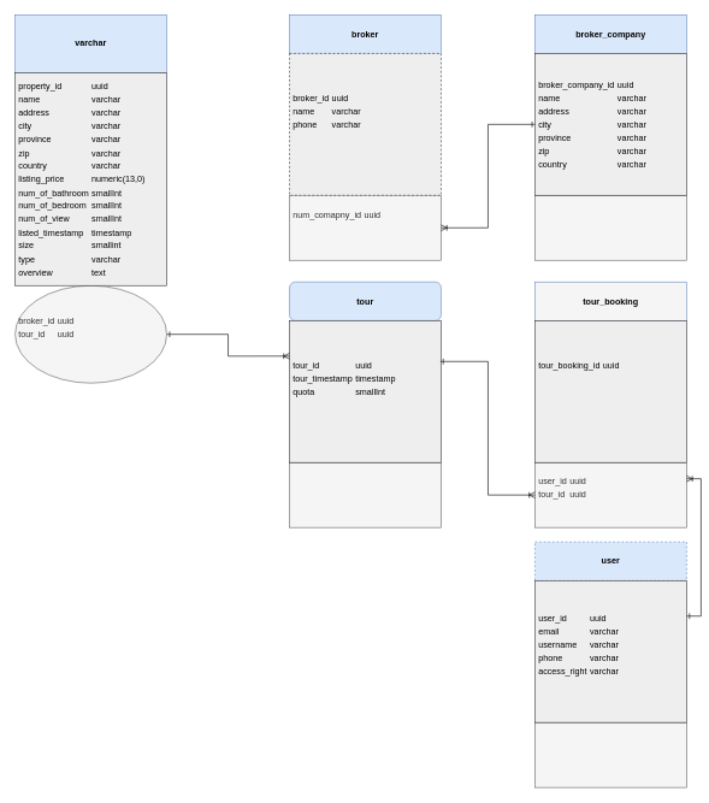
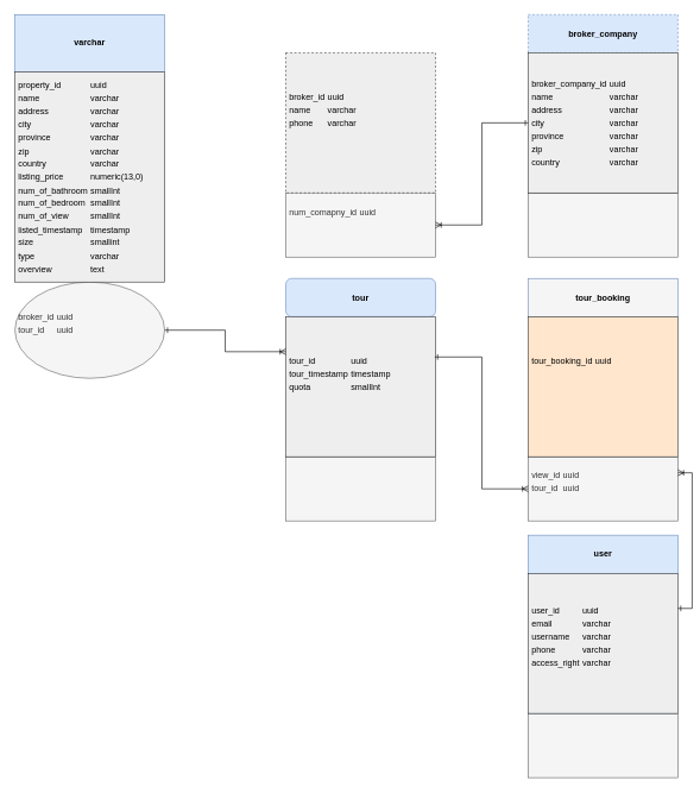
  <mxCell id="0" />
  <mxCell id="1" parent="0" />
  <mxCell id="2" value="" style="group" parent="1" vertex="1" connectable="0"><mxGeometry x="20" y="20" width="210" height="510" as="geometry" /></mxCell>
  <mxCell id="3" value="&lt;table&gt;&lt;tbody&gt;&lt;tr&gt;&lt;td&gt;broker_id&lt;/td&gt;&lt;td&gt;uuid&lt;/td&gt;&lt;/tr&gt;&lt;tr&gt;&lt;td&gt;tour_id&lt;/td&gt;&lt;td&gt;uuid&lt;/td&gt;&lt;/tr&gt;&lt;tr&gt;&lt;td&gt;&lt;br&gt;&lt;/td&gt;&lt;td&gt;&lt;br&gt;&lt;/td&gt;&lt;/tr&gt;&lt;/tbody&gt;&lt;/table&gt;" style="ellipse;whiteSpace=wrap;html=1;fillColor=#f5f5f5;fontColor=#333333;strokeColor=#666666;align=left;" parent="2" vertex="1"><mxGeometry y="375" width="210" height="135.0" as="geometry" /></mxCell>
  <mxCell id="4" value="&lt;b&gt;varchar&lt;/b&gt;" style="rounded=0;whiteSpace=wrap;html=1;fillColor=#dae8fc;strokeColor=#6c8ebf;" parent="2" vertex="1"><mxGeometry width="210" height="80.355" as="geometry" /></mxCell>
  <mxCell id="5" value="&lt;table&gt;&lt;tbody&gt;&lt;tr&gt;&lt;td&gt;property_id&lt;/td&gt;&lt;td&gt;uuid&lt;/td&gt;&lt;/tr&gt;&lt;tr&gt;&lt;td&gt;name&lt;/td&gt;&lt;td&gt;varchar&lt;/td&gt;&lt;/tr&gt;&lt;tr&gt;&lt;td&gt;address&lt;/td&gt;&lt;td&gt;varchar&lt;/td&gt;&lt;/tr&gt;&lt;tr&gt;&lt;td&gt;city&lt;/td&gt;&lt;td&gt;varchar&lt;/td&gt;&lt;/tr&gt;&lt;tr&gt;&lt;td&gt;province&lt;/td&gt;&lt;td&gt;varchar&lt;/td&gt;&lt;/tr&gt;&lt;tr&gt;&lt;td&gt;zip&lt;/td&gt;&lt;td&gt;varchar&lt;/td&gt;&lt;/tr&gt;&lt;tr&gt;&lt;td&gt;country&lt;/td&gt;&lt;td&gt;varchar&lt;/td&gt;&lt;/tr&gt;&lt;tr&gt;&lt;td&gt;listing_price&lt;/td&gt;&lt;td&gt;numeric(13,0)&lt;/td&gt;&lt;/tr&gt;&lt;tr&gt;&lt;td&gt;num_of_bathroom&lt;/td&gt;&lt;td&gt;smallInt&lt;/td&gt;&lt;/tr&gt;&lt;tr&gt;&lt;td&gt;num_of_bedroom&lt;/td&gt;&lt;td&gt;smallInt&lt;br&gt;&lt;/td&gt;&lt;/tr&gt;&lt;tr&gt;&lt;td&gt;num_of_view&lt;/td&gt;&lt;td&gt;smallInt&lt;/td&gt;&lt;/tr&gt;&lt;tr&gt;&lt;td&gt;listed_timestamp&lt;/td&gt;&lt;td&gt;timestamp&lt;/td&gt;&lt;/tr&gt;&lt;tr&gt;&lt;td&gt;size&lt;/td&gt;&lt;td&gt;smallint&lt;/td&gt;&lt;/tr&gt;&lt;tr&gt;&lt;td&gt;type&lt;/td&gt;&lt;td&gt;varchar&lt;/td&gt;&lt;/tr&gt;&lt;tr&gt;&lt;td&gt;overview&lt;/td&gt;&lt;td&gt;text&lt;/td&gt;&lt;/tr&gt;&lt;/tbody&gt;&lt;/table&gt;" style="rounded=0;whiteSpace=wrap;html=1;fillColor=#eeeeee;strokeColor=#36393d;align=left;" parent="2" vertex="1"><mxGeometry y="80.355" width="210" height="294.645" as="geometry" /></mxCell>
  <mxCell id="6" value="" style="group" parent="1" vertex="1" connectable="0"><mxGeometry x="400" y="20" width="210" height="340" as="geometry" /></mxCell>
  <mxCell id="7" value="&lt;table&gt;&lt;tbody&gt;&lt;tr&gt;&lt;td&gt;num_comapny_id&lt;/td&gt;&lt;td&gt;uuid&lt;/td&gt;&lt;/tr&gt;&lt;tr&gt;&lt;td&gt;&lt;br&gt;&lt;/td&gt;&lt;td&gt;&lt;br&gt;&lt;/td&gt;&lt;/tr&gt;&lt;tr&gt;&lt;td&gt;&lt;br&gt;&lt;/td&gt;&lt;td&gt;&lt;br&gt;&lt;/td&gt;&lt;/tr&gt;&lt;/tbody&gt;&lt;/table&gt;" style="rounded=0;whiteSpace=wrap;html=1;fillColor=#f5f5f5;fontColor=#333333;strokeColor=#666666;align=left;" parent="6" vertex="1"><mxGeometry y="250" width="210" height="90" as="geometry" /></mxCell>
- <mxCell id="8" value="&lt;b&gt;broker&lt;/b&gt;" style="rounded=0;whiteSpace=wrap;html=1;fillColor=#dae8fc;strokeColor=#6c8ebf;" parent="6" vertex="1"><mxGeometry width="210" height="53.57" as="geometry" /></mxCell>
  <mxCell id="9" value="&lt;table&gt;&lt;tbody&gt;&lt;tr&gt;&lt;td&gt;broker_id&lt;/td&gt;&lt;td&gt;uuid&lt;/td&gt;&lt;/tr&gt;&lt;tr&gt;&lt;td&gt;name&lt;/td&gt;&lt;td&gt;varchar&lt;/td&gt;&lt;/tr&gt;&lt;tr&gt;&lt;td&gt;phone&lt;/td&gt;&lt;td&gt;varchar&lt;/td&gt;&lt;/tr&gt;&lt;tr&gt;&lt;td&gt;&lt;br&gt;&lt;/td&gt;&lt;td&gt;&lt;br&gt;&lt;/td&gt;&lt;/tr&gt;&lt;tr&gt;&lt;td&gt;&lt;br&gt;&lt;/td&gt;&lt;td&gt;&lt;br&gt;&lt;/td&gt;&lt;/tr&gt;&lt;/tbody&gt;&lt;/table&gt;" style="rounded=0;whiteSpace=wrap;html=1;fillColor=#eeeeee;strokeColor=#36393d;align=left;dashed=1;" parent="6" vertex="1"><mxGeometry y="53.57" width="210" height="196.43" as="geometry" /></mxCell>
  <mxCell id="10" value="" style="group" parent="1" vertex="1" connectable="0"><mxGeometry x="400" y="390" width="210" height="340" as="geometry" /></mxCell>
  <mxCell id="11" value="&lt;table&gt;&lt;tbody&gt;&lt;tr&gt;&lt;td&gt;&lt;br&gt;&lt;/td&gt;&lt;td&gt;&lt;br&gt;&lt;/td&gt;&lt;/tr&gt;&lt;tr&gt;&lt;td&gt;&lt;br&gt;&lt;/td&gt;&lt;td&gt;&lt;br&gt;&lt;/td&gt;&lt;/tr&gt;&lt;tr&gt;&lt;td&gt;&lt;br&gt;&lt;/td&gt;&lt;td&gt;&lt;br&gt;&lt;/td&gt;&lt;/tr&gt;&lt;/tbody&gt;&lt;/table&gt;" style="rounded=0;whiteSpace=wrap;html=1;fillColor=#f5f5f5;fontColor=#333333;strokeColor=#666666;align=left;" parent="10" vertex="1"><mxGeometry y="250" width="210" height="90" as="geometry" /></mxCell>
  <mxCell id="12" value="&lt;b&gt;tour&lt;/b&gt;" style="whiteSpace=wrap;html=1;fillColor=#dae8fc;strokeColor=#6c8ebf;rounded=1;" parent="10" vertex="1"><mxGeometry width="210" height="53.57" as="geometry" /></mxCell>
  <mxCell id="13" value="&lt;table&gt;&lt;tbody&gt;&lt;tr&gt;&lt;td&gt;tour_id&lt;/td&gt;&lt;td&gt;uuid&lt;/td&gt;&lt;/tr&gt;&lt;tr&gt;&lt;td&gt;tour_timestamp&lt;/td&gt;&lt;td&gt;timestamp&lt;/td&gt;&lt;/tr&gt;&lt;tr&gt;&lt;td&gt;quota&lt;/td&gt;&lt;td&gt;smallInt&lt;/td&gt;&lt;/tr&gt;&lt;tr&gt;&lt;td&gt;&lt;br&gt;&lt;/td&gt;&lt;td&gt;&lt;br&gt;&lt;/td&gt;&lt;/tr&gt;&lt;tr&gt;&lt;td&gt;&lt;br&gt;&lt;/td&gt;&lt;td&gt;&lt;br&gt;&lt;/td&gt;&lt;/tr&gt;&lt;/tbody&gt;&lt;/table&gt;" style="rounded=0;whiteSpace=wrap;html=1;fillColor=#eeeeee;strokeColor=#36393d;align=left;" parent="10" vertex="1"><mxGeometry y="53.57" width="210" height="196.43" as="geometry" /></mxCell>
  <mxCell id="14" style="edgeStyle=orthogonalEdgeStyle;rounded=0;orthogonalLoop=1;jettySize=auto;html=1;exitX=1;exitY=0.5;exitDx=0;exitDy=0;entryX=0;entryY=0.25;entryDx=0;entryDy=0;endArrow=ERoneToMany;endFill=0;startArrow=ERone;startFill=0;" parent="1" source="3" target="13" edge="1"><mxGeometry relative="1" as="geometry" /></mxCell>
  <mxCell id="15" value="" style="group" parent="1" vertex="1" connectable="0"><mxGeometry x="740" y="390" width="210" height="340" as="geometry" /></mxCell>
- <mxCell id="16" value="&lt;table&gt;&lt;tbody&gt;&lt;tr&gt;&lt;td&gt;user_id&lt;/td&gt;&lt;td&gt;uuid&lt;/td&gt;&lt;/tr&gt;&lt;tr&gt;&lt;td&gt;tour_id&lt;/td&gt;&lt;td&gt;uuid&lt;/td&gt;&lt;/tr&gt;&lt;tr&gt;&lt;td&gt;&lt;br&gt;&lt;/td&gt;&lt;td&gt;&lt;br&gt;&lt;/td&gt;&lt;/tr&gt;&lt;/tbody&gt;&lt;/table&gt;" style="rounded=0;whiteSpace=wrap;html=1;fillColor=#f5f5f5;fontColor=#333333;strokeColor=#666666;align=left;" parent="15" vertex="1"><mxGeometry y="250" width="210" height="90" as="geometry" /></mxCell>
+ <mxCell id="16" value="&lt;table&gt;&lt;tbody&gt;&lt;tr&gt;&lt;td&gt;view_id&lt;/td&gt;&lt;td&gt;uuid&lt;/td&gt;&lt;/tr&gt;&lt;tr&gt;&lt;td&gt;tour_id&lt;/td&gt;&lt;td&gt;uuid&lt;/td&gt;&lt;/tr&gt;&lt;tr&gt;&lt;td&gt;&lt;br&gt;&lt;/td&gt;&lt;td&gt;&lt;br&gt;&lt;/td&gt;&lt;/tr&gt;&lt;/tbody&gt;&lt;/table&gt;" style="rounded=0;whiteSpace=wrap;html=1;fillColor=#f5f5f5;fontColor=#333333;strokeColor=#666666;align=left;" parent="15" vertex="1"><mxGeometry y="250" width="210" height="90" as="geometry" /></mxCell>
  <mxCell id="17" value="&lt;b&gt;tour_booking&lt;/b&gt;" style="rounded=0;whiteSpace=wrap;html=1;fillColor=#f5f5f5;strokeColor=#6c8ebf;" parent="15" vertex="1"><mxGeometry width="210" height="53.57" as="geometry" /></mxCell>
- <mxCell id="18" value="&lt;table&gt;&lt;tbody&gt;&lt;tr&gt;&lt;td&gt;tour_booking_id&lt;/td&gt;&lt;td&gt;uuid&lt;/td&gt;&lt;/tr&gt;&lt;tr&gt;&lt;td&gt;&lt;br&gt;&lt;/td&gt;&lt;td&gt;&lt;br&gt;&lt;/td&gt;&lt;/tr&gt;&lt;tr&gt;&lt;td&gt;&lt;br&gt;&lt;/td&gt;&lt;td&gt;&lt;br&gt;&lt;/td&gt;&lt;/tr&gt;&lt;tr&gt;&lt;td&gt;&lt;br&gt;&lt;/td&gt;&lt;td&gt;&lt;br&gt;&lt;/td&gt;&lt;/tr&gt;&lt;tr&gt;&lt;td&gt;&lt;br&gt;&lt;/td&gt;&lt;td&gt;&lt;br&gt;&lt;/td&gt;&lt;/tr&gt;&lt;/tbody&gt;&lt;/table&gt;" style="rounded=0;whiteSpace=wrap;html=1;fillColor=#eeeeee;strokeColor=#36393d;align=left;" parent="15" vertex="1"><mxGeometry y="53.57" width="210" height="196.43" as="geometry" /></mxCell>
+ <mxCell id="18" value="&lt;table&gt;&lt;tbody&gt;&lt;tr&gt;&lt;td&gt;tour_booking_id&lt;/td&gt;&lt;td&gt;uuid&lt;/td&gt;&lt;/tr&gt;&lt;tr&gt;&lt;td&gt;&lt;br&gt;&lt;/td&gt;&lt;td&gt;&lt;br&gt;&lt;/td&gt;&lt;/tr&gt;&lt;tr&gt;&lt;td&gt;&lt;br&gt;&lt;/td&gt;&lt;td&gt;&lt;br&gt;&lt;/td&gt;&lt;/tr&gt;&lt;tr&gt;&lt;td&gt;&lt;br&gt;&lt;/td&gt;&lt;td&gt;&lt;br&gt;&lt;/td&gt;&lt;/tr&gt;&lt;tr&gt;&lt;td&gt;&lt;br&gt;&lt;/td&gt;&lt;td&gt;&lt;br&gt;&lt;/td&gt;&lt;/tr&gt;&lt;/tbody&gt;&lt;/table&gt;" style="rounded=0;whiteSpace=wrap;html=1;fillColor=#ffe6cc;strokeColor=#36393d;align=left;" parent="15" vertex="1"><mxGeometry y="53.57" width="210" height="196.43" as="geometry" /></mxCell>
  <mxCell id="19" value="" style="group" parent="1" vertex="1" connectable="0"><mxGeometry x="740" y="750" width="210" height="340" as="geometry" /></mxCell>
  <mxCell id="20" value="&lt;table&gt;&lt;tbody&gt;&lt;tr&gt;&lt;td&gt;&lt;br&gt;&lt;/td&gt;&lt;td&gt;&lt;br&gt;&lt;/td&gt;&lt;/tr&gt;&lt;tr&gt;&lt;td&gt;&lt;br&gt;&lt;/td&gt;&lt;td&gt;&lt;br&gt;&lt;/td&gt;&lt;/tr&gt;&lt;tr&gt;&lt;td&gt;&lt;br&gt;&lt;/td&gt;&lt;td&gt;&lt;br&gt;&lt;/td&gt;&lt;/tr&gt;&lt;/tbody&gt;&lt;/table&gt;" style="rounded=0;whiteSpace=wrap;html=1;fillColor=#f5f5f5;fontColor=#333333;strokeColor=#666666;align=left;" parent="19" vertex="1"><mxGeometry y="250" width="210" height="90" as="geometry" /></mxCell>
- <mxCell id="21" value="&lt;b&gt;user&lt;/b&gt;" style="rounded=0;whiteSpace=wrap;html=1;fillColor=#dae8fc;strokeColor=#6c8ebf;dashed=1;" parent="19" vertex="1"><mxGeometry width="210" height="53.57" as="geometry" /></mxCell>
+ <mxCell id="21" value="&lt;b&gt;user&lt;/b&gt;" style="rounded=0;whiteSpace=wrap;html=1;fillColor=#dae8fc;strokeColor=#6c8ebf;" parent="19" vertex="1"><mxGeometry width="210" height="53.57" as="geometry" /></mxCell>
  <mxCell id="22" value="&lt;table&gt;&lt;tbody&gt;&lt;tr&gt;&lt;td&gt;user_id&lt;/td&gt;&lt;td&gt;uuid&lt;/td&gt;&lt;/tr&gt;&lt;tr&gt;&lt;td&gt;email&lt;/td&gt;&lt;td&gt;varchar&lt;/td&gt;&lt;/tr&gt;&lt;tr&gt;&lt;td&gt;username&lt;/td&gt;&lt;td&gt;varchar&lt;/td&gt;&lt;/tr&gt;&lt;tr&gt;&lt;td&gt;phone&lt;/td&gt;&lt;td&gt;varchar&lt;/td&gt;&lt;/tr&gt;&lt;tr&gt;&lt;td&gt;access_right&lt;/td&gt;&lt;td&gt;varchar&lt;/td&gt;&lt;/tr&gt;&lt;tr&gt;&lt;td&gt;&lt;br&gt;&lt;/td&gt;&lt;td&gt;&lt;br&gt;&lt;/td&gt;&lt;/tr&gt;&lt;/tbody&gt;&lt;/table&gt;" style="rounded=0;whiteSpace=wrap;html=1;fillColor=#eeeeee;strokeColor=#36393d;align=left;" parent="19" vertex="1"><mxGeometry y="53.57" width="210" height="196.43" as="geometry" /></mxCell>
  <mxCell id="23" style="edgeStyle=orthogonalEdgeStyle;rounded=0;orthogonalLoop=1;jettySize=auto;html=1;exitX=1;exitY=0.25;exitDx=0;exitDy=0;entryX=1;entryY=0.25;entryDx=0;entryDy=0;endArrow=ERoneToMany;endFill=0;startArrow=ERone;startFill=0;" parent="1" source="22" target="16" edge="1"><mxGeometry relative="1" as="geometry" /></mxCell>
  <mxCell id="24" value="" style="group" parent="1" vertex="1" connectable="0"><mxGeometry x="740" y="20" width="210" height="340" as="geometry" /></mxCell>
  <mxCell id="25" value="&lt;table&gt;&lt;tbody&gt;&lt;tr&gt;&lt;td&gt;&lt;br&gt;&lt;/td&gt;&lt;td&gt;&lt;br&gt;&lt;/td&gt;&lt;/tr&gt;&lt;tr&gt;&lt;td&gt;&lt;br&gt;&lt;/td&gt;&lt;td&gt;&lt;br&gt;&lt;/td&gt;&lt;/tr&gt;&lt;tr&gt;&lt;td&gt;&lt;br&gt;&lt;/td&gt;&lt;td&gt;&lt;br&gt;&lt;/td&gt;&lt;/tr&gt;&lt;/tbody&gt;&lt;/table&gt;" style="rounded=0;whiteSpace=wrap;html=1;fillColor=#f5f5f5;fontColor=#333333;strokeColor=#666666;align=left;" parent="24" vertex="1"><mxGeometry y="250" width="210" height="90" as="geometry" /></mxCell>
- <mxCell id="26" value="&lt;b&gt;broker_company&lt;/b&gt;" style="rounded=0;whiteSpace=wrap;html=1;fillColor=#dae8fc;strokeColor=#6c8ebf;" parent="24" vertex="1"><mxGeometry width="210" height="53.57" as="geometry" /></mxCell>
+ <mxCell id="26" value="&lt;b&gt;broker_company&lt;/b&gt;" style="rounded=0;whiteSpace=wrap;html=1;fillColor=#dae8fc;strokeColor=#6c8ebf;dashed=1;" parent="24" vertex="1"><mxGeometry width="210" height="53.57" as="geometry" /></mxCell>
  <mxCell id="27" value="&lt;table&gt;&lt;tbody&gt;&lt;tr&gt;&lt;td&gt;broker_company_id&lt;/td&gt;&lt;td&gt;uuid&lt;/td&gt;&lt;/tr&gt;&lt;tr&gt;&lt;td&gt;name&lt;/td&gt;&lt;td&gt;varchar&lt;/td&gt;&lt;/tr&gt;&lt;tr&gt;&lt;td&gt;address&lt;/td&gt;&lt;td&gt;varchar&lt;/td&gt;&lt;/tr&gt;&lt;tr&gt;&lt;td&gt;city&lt;/td&gt;&lt;td&gt;varchar&lt;/td&gt;&lt;/tr&gt;&lt;tr&gt;&lt;td&gt;province&lt;/td&gt;&lt;td&gt;varchar&lt;/td&gt;&lt;/tr&gt;&lt;tr&gt;&lt;td&gt;zip&lt;/td&gt;&lt;td&gt;varchar&lt;/td&gt;&lt;/tr&gt;&lt;tr&gt;&lt;td&gt;country&lt;/td&gt;&lt;td&gt;varchar&lt;/td&gt;&lt;/tr&gt;&lt;/tbody&gt;&lt;/table&gt;" style="rounded=0;whiteSpace=wrap;html=1;fillColor=#eeeeee;strokeColor=#36393d;align=left;" parent="24" vertex="1"><mxGeometry y="53.57" width="210" height="196.43" as="geometry" /></mxCell>
  <mxCell id="28" style="edgeStyle=orthogonalEdgeStyle;rounded=0;orthogonalLoop=1;jettySize=auto;html=1;entryX=0;entryY=0.5;entryDx=0;entryDy=0;startArrow=ERoneToMany;startFill=0;endArrow=ERone;endFill=0;" parent="1" source="7" target="27" edge="1"><mxGeometry relative="1" as="geometry" /></mxCell>
  <mxCell id="29" style="edgeStyle=orthogonalEdgeStyle;rounded=0;orthogonalLoop=1;jettySize=auto;html=1;exitX=0;exitY=0.5;exitDx=0;exitDy=0;startArrow=ERoneToMany;startFill=0;endArrow=ERone;endFill=0;entryX=0.995;entryY=0.288;entryDx=0;entryDy=0;entryPerimeter=0;" parent="1" source="16" target="13" edge="1"><mxGeometry relative="1" as="geometry"><mxPoint x="610" y="685" as="targetPoint" /></mxGeometry></mxCell>
